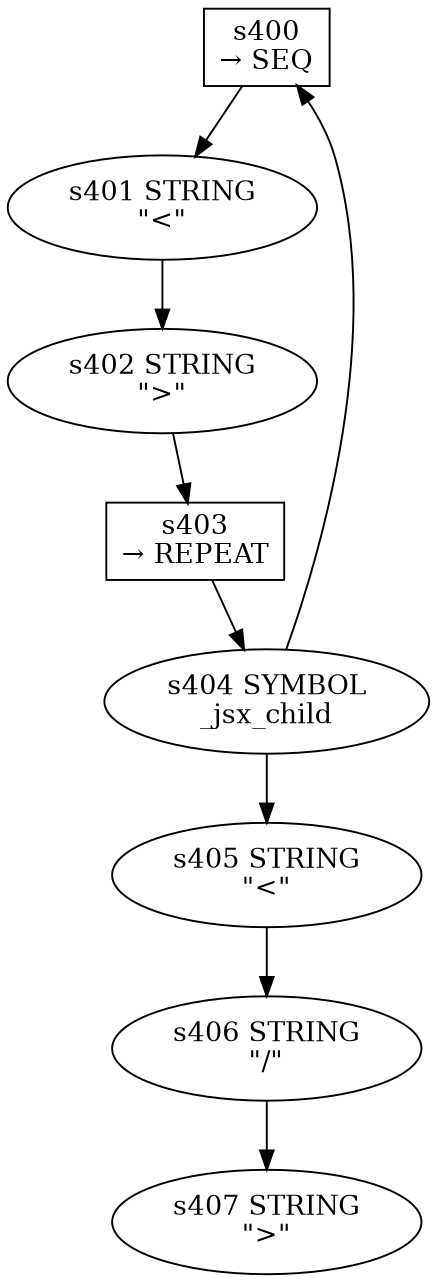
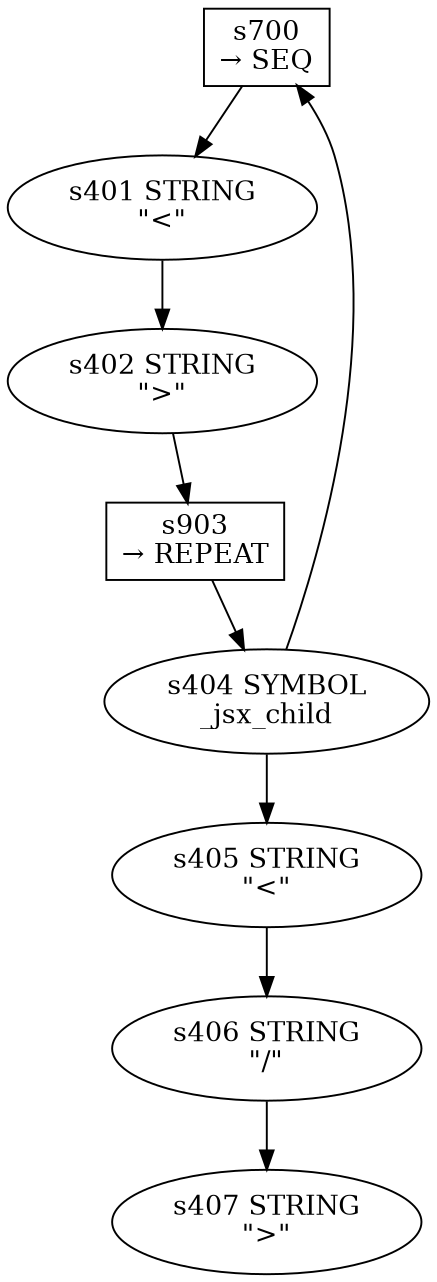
  digraph {
    rankdir=TB
-   n1 [fixedsize=false label="s400\n&rarr; SEQ" peripheries=1 shape=record]
+   n1 [fixedsize=false label="s700\n&rarr; SEQ" peripheries=1 shape=record]
    n2 [label="s401 STRING\n\"<\""]
    n3 [label="s402 STRING\n\">\""]
-   n4 [fixedsize=false label="s403\n&rarr; REPEAT" peripheries=1 shape=record]
+   n4 [fixedsize=false label="s903\n&rarr; REPEAT" peripheries=1 shape=record]
    n5 [label="s404 SYMBOL\n_jsx_child"]
    n6 [label="s405 STRING\n\"<\""]
    n7 [label="s406 STRING\n\"/\""]
    n8 [label="s407 STRING\n\">\""]
    n1 -> n2
    n2 -> n3
    n3 -> n4
    n4 -> n5
    n5 -> n1
    n5 -> n6
    n6 -> n7
    n7 -> n8
  }
